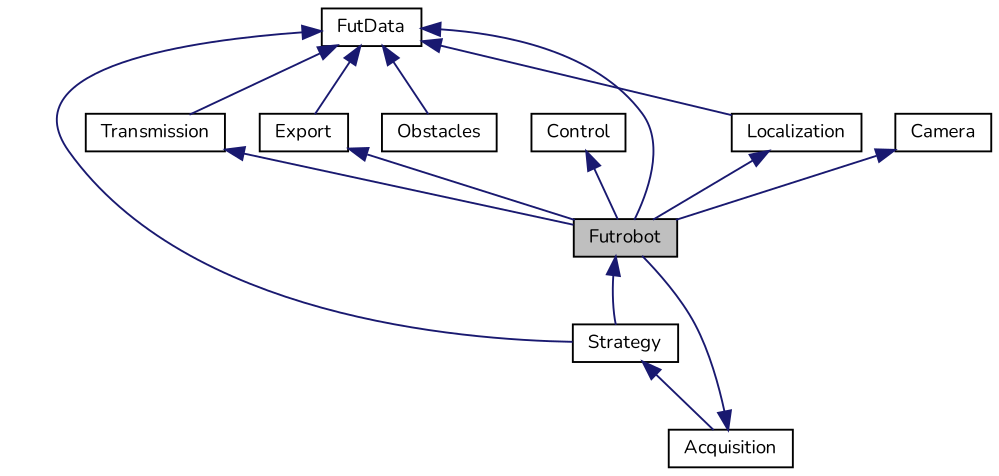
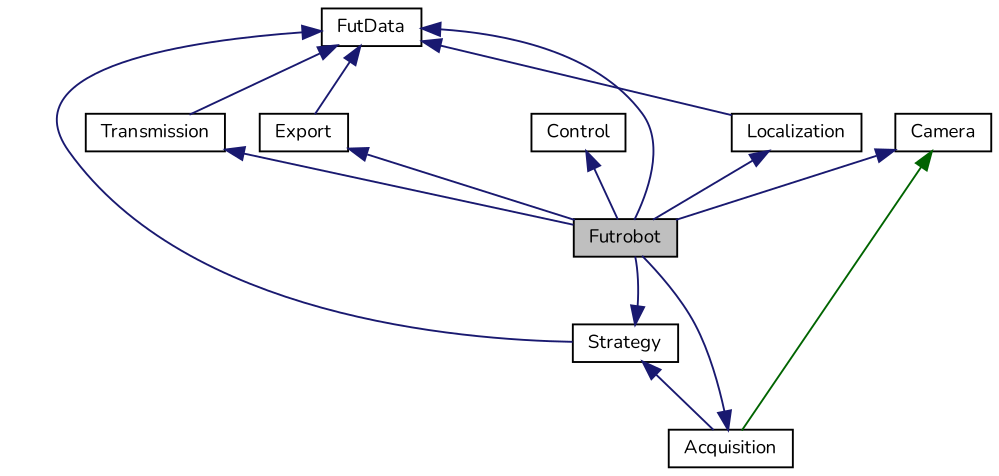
  digraph {
    fontname=Nunito
    node [color=black fillcolor=white fontname=Nunito fontsize=10 shape=record style=filled]
    edge [color=midnightblue dir=back fontname=Nunito fontsize=10 labelfontname=Helvetica labelfontsize=10 style=solid]
    n1 [fillcolor=grey75 fontcolor=black height=0.2 label=Futrobot width=0.4]
    n2 [height=0.2 label=Acquisition width=0.4]
    n3 [height=0.2 label=FutData width=0.4]
    n4 [height=0.2 label=Localization width=0.4]
    n5 [height=0.2 label=Strategy width=0.4]
-   n6 [height=0.2 label=Obstacles width=0.4]
    n7 [height=0.2 label=Transmission width=0.4]
    n8 [height=0.2 label=Export width=0.4]
    n9 [height=0.2 label=Control width=0.4]
    n10 [height=0.2 label=Camera width=0.4]
    n2 -> n1
    n3 -> n1
    n3 -> n4
    n3 -> n5
-   n3 -> n6
    n3 -> n7
    n3 -> n8
    n4 -> n1
-   n1 -> n5
+   n5 -> n1
    n5 -> n2
    n7 -> n1
    n8 -> n1
    n9 -> n1
    n10 -> n1
+   n10 -> n2 [color=darkgreen]
  }
